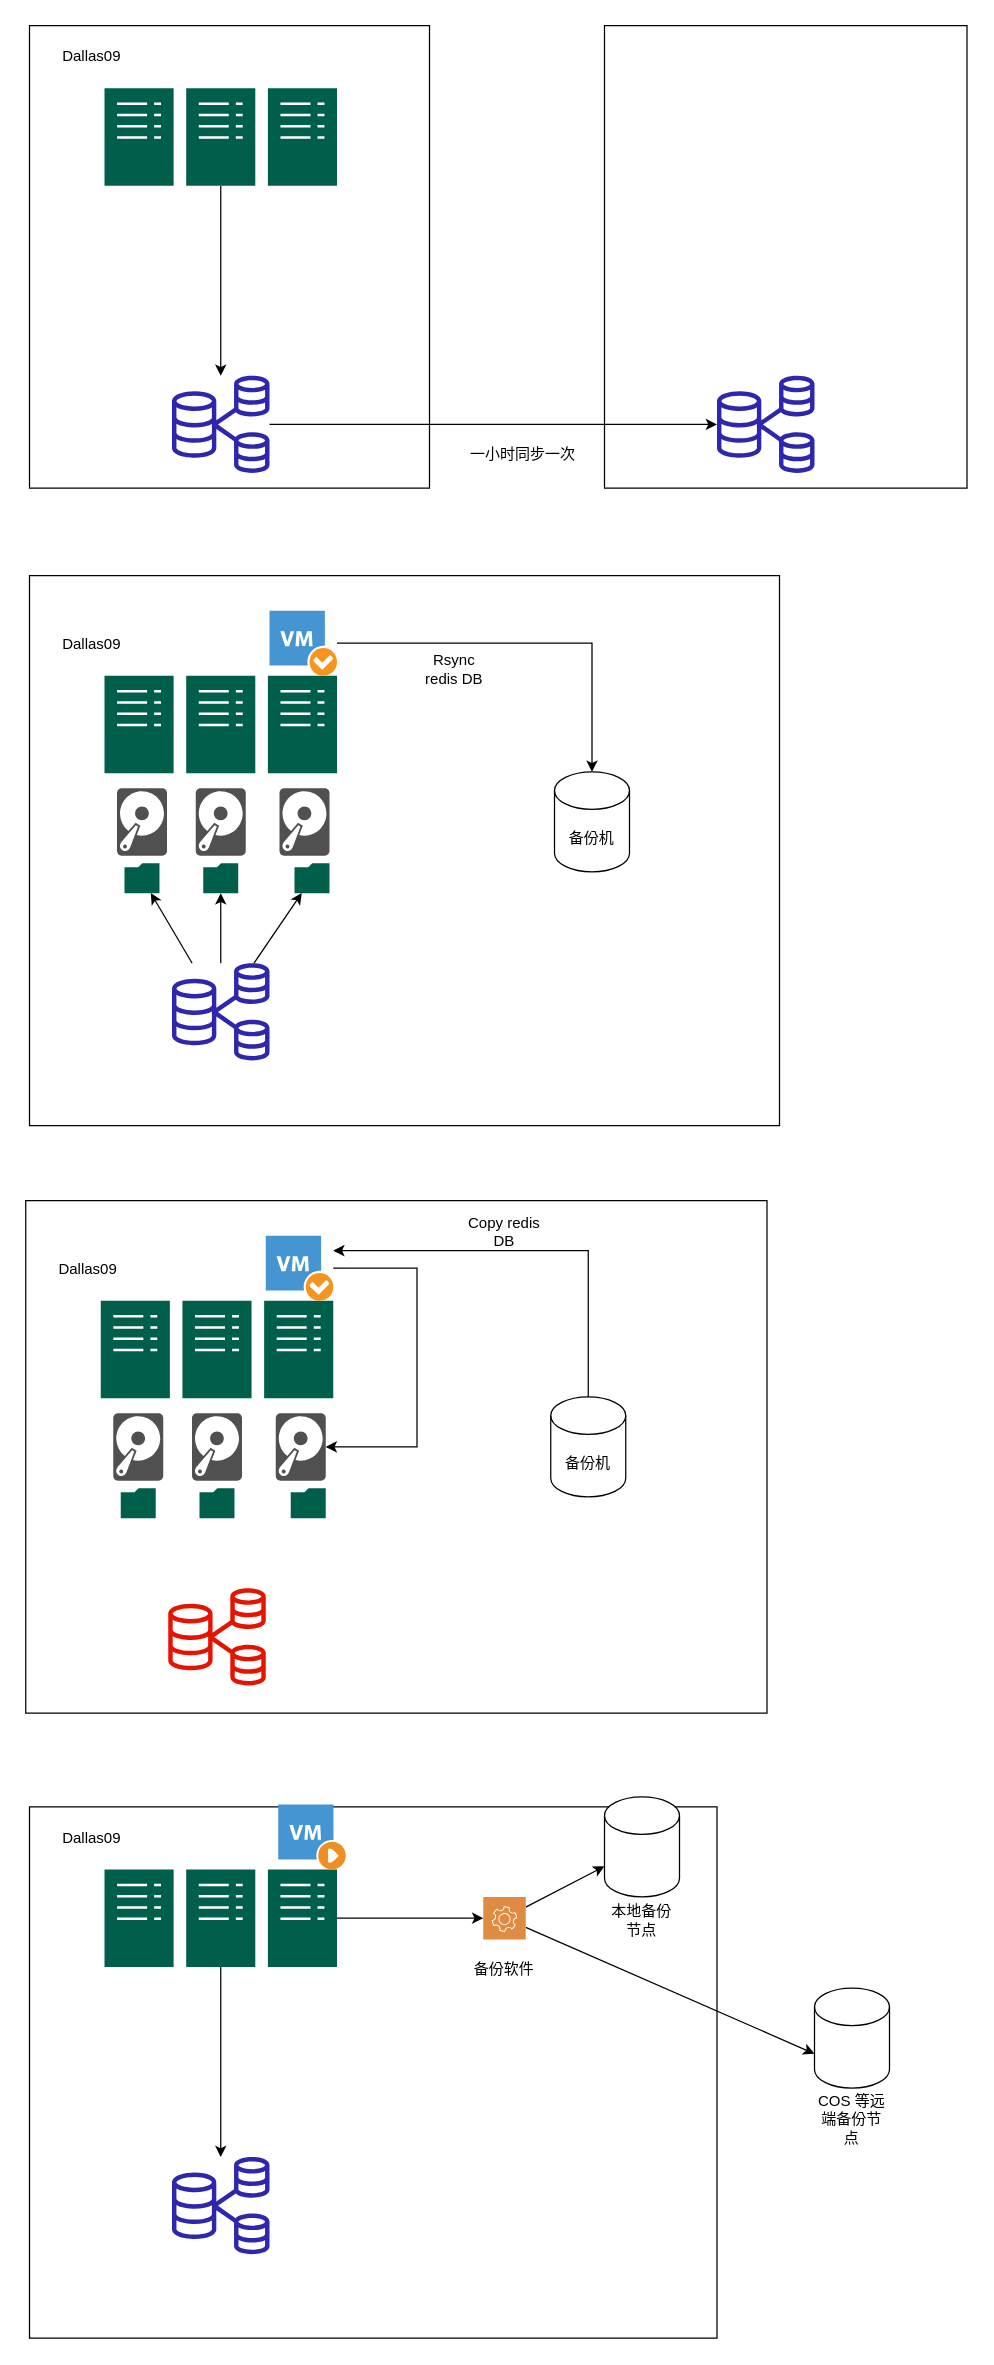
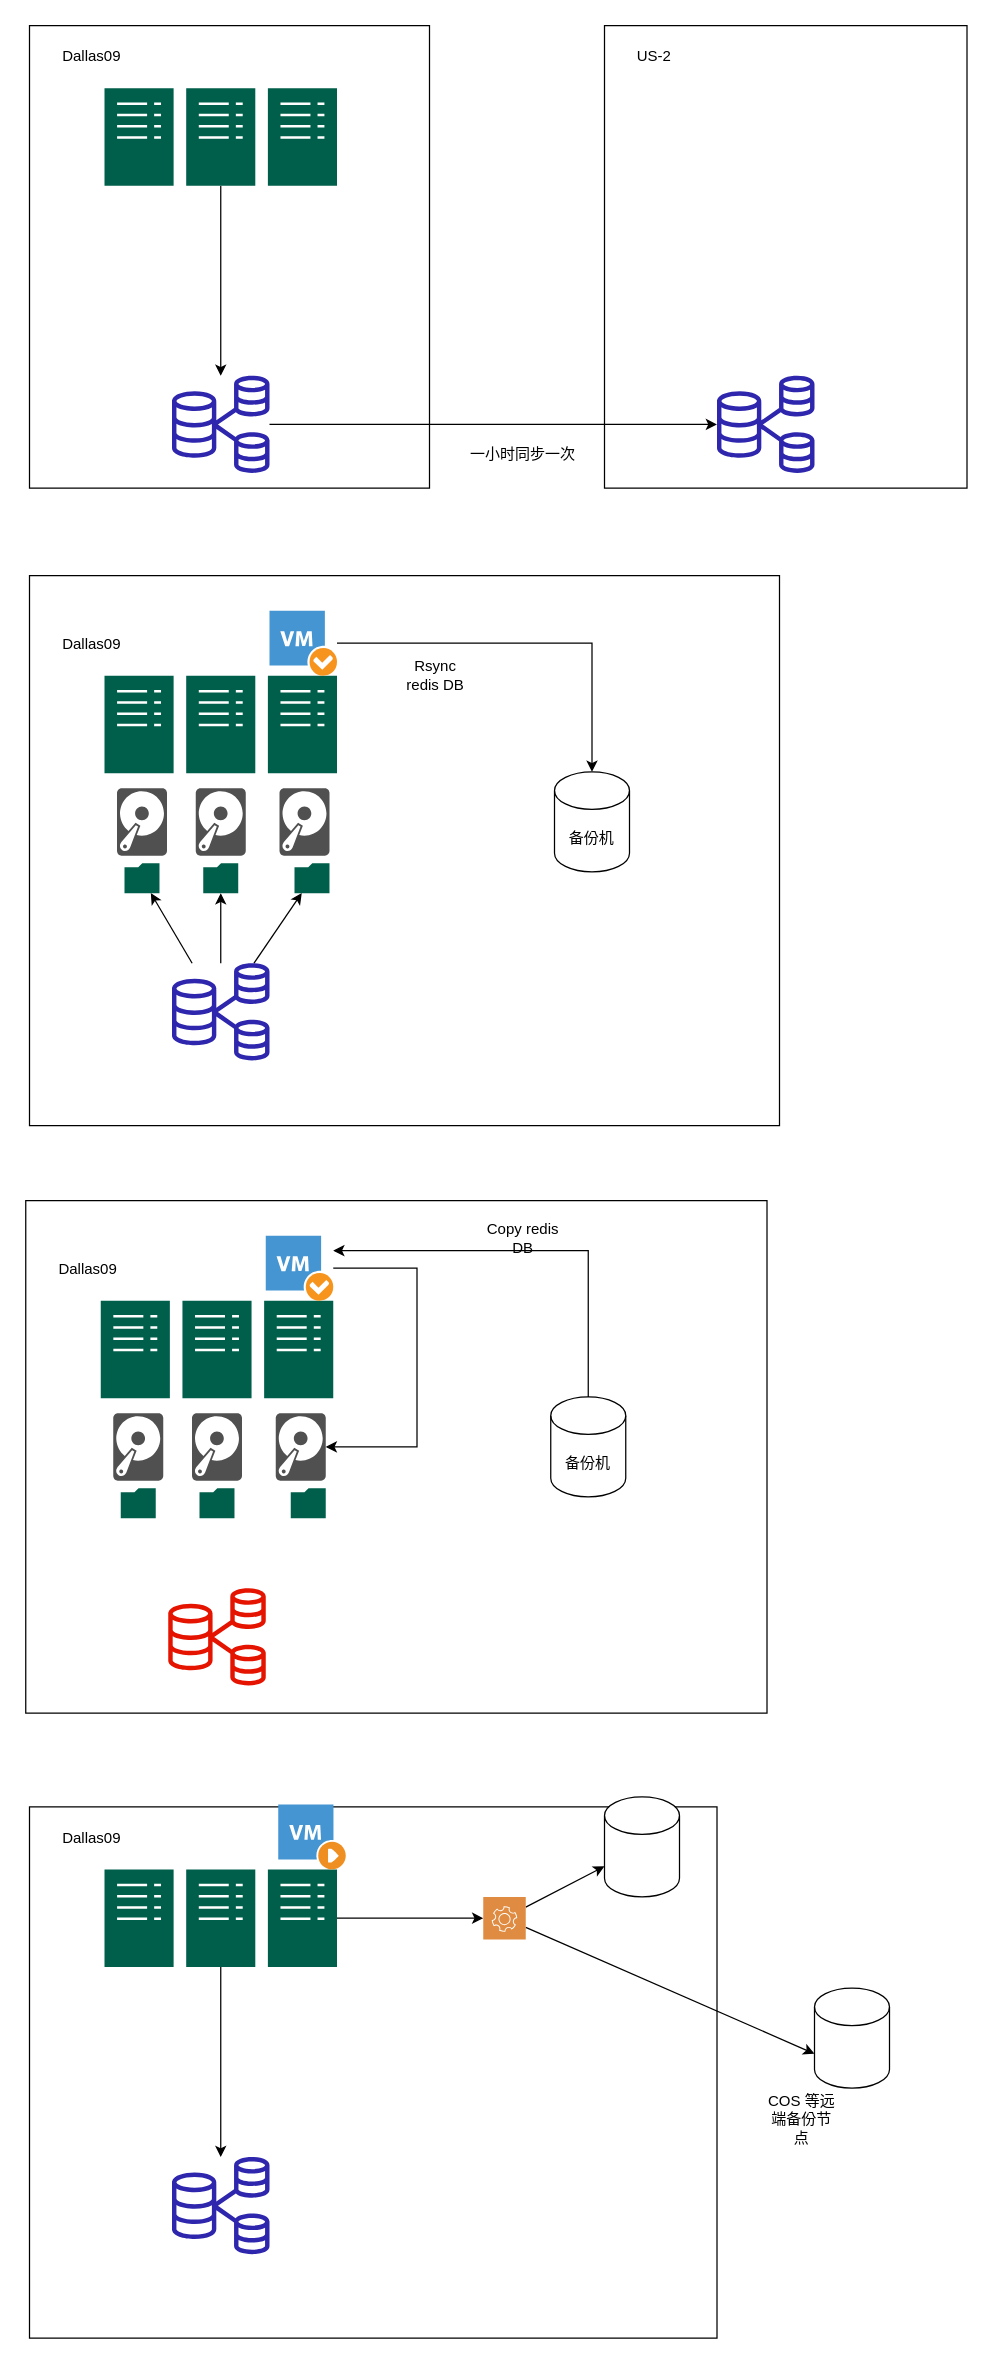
  <mxCell id="0" />
  <mxCell id="1" parent="0" />
  <mxCell id="2" value="" style="rounded=0;whiteSpace=wrap;html=1;" vertex="1" parent="1"><mxGeometry x="483" y="20" width="290" height="370" as="geometry" /></mxCell>
  <mxCell id="3" value="" style="rounded=0;whiteSpace=wrap;html=1;" vertex="1" parent="1"><mxGeometry x="23" y="20" width="320" height="370" as="geometry" /></mxCell>
  <mxCell id="4" style="edgeStyle=orthogonalEdgeStyle;rounded=0;orthogonalLoop=1;jettySize=auto;html=1;" edge="1" parent="1" source="5" target="7"><mxGeometry relative="1" as="geometry" /></mxCell>
  <mxCell id="5" value="" style="sketch=0;pointerEvents=1;shadow=0;dashed=0;html=1;strokeColor=none;fillColor=#005F4B;labelPosition=center;verticalLabelPosition=bottom;verticalAlign=top;align=center;outlineConnect=0;shape=mxgraph.veeam2.server_cluster;" vertex="1" parent="1"><mxGeometry x="83" y="70" width="186" height="78" as="geometry" /></mxCell>
  <mxCell id="6" style="edgeStyle=orthogonalEdgeStyle;rounded=0;orthogonalLoop=1;jettySize=auto;html=1;" edge="1" parent="1" source="7" target="8"><mxGeometry relative="1" as="geometry" /></mxCell>
  <mxCell id="7" value="" style="sketch=0;outlineConnect=0;fontColor=#232F3E;gradientColor=none;fillColor=#2E27AD;strokeColor=none;dashed=0;verticalLabelPosition=bottom;verticalAlign=top;align=center;html=1;fontSize=12;fontStyle=0;aspect=fixed;pointerEvents=1;shape=mxgraph.aws4.rds_multi_az_db_cluster;" vertex="1" parent="1"><mxGeometry x="137" y="300" width="78" height="78" as="geometry" /></mxCell>
  <mxCell id="8" value="" style="sketch=0;outlineConnect=0;fontColor=#232F3E;gradientColor=none;fillColor=#2E27AD;strokeColor=none;dashed=0;verticalLabelPosition=bottom;verticalAlign=top;align=center;html=1;fontSize=12;fontStyle=0;aspect=fixed;pointerEvents=1;shape=mxgraph.aws4.rds_multi_az_db_cluster;" vertex="1" parent="1"><mxGeometry x="573" y="300" width="78" height="78" as="geometry" /></mxCell>
  <mxCell id="9" value="一小时同步一次" style="text;html=1;strokeColor=none;fillColor=none;align=center;verticalAlign=middle;whiteSpace=wrap;rounded=0;" vertex="1" parent="1"><mxGeometry x="333" y="348" width="170" height="30" as="geometry" /></mxCell>
  <mxCell id="10" value="Dallas09" style="text;html=1;strokeColor=none;fillColor=none;align=center;verticalAlign=middle;whiteSpace=wrap;rounded=0;" vertex="1" parent="1"><mxGeometry x="43" y="30" width="60" height="30" as="geometry" /></mxCell>
+ <mxCell id="11" value="US-2" style="text;html=1;strokeColor=none;fillColor=none;align=center;verticalAlign=middle;whiteSpace=wrap;rounded=0;" vertex="1" parent="1"><mxGeometry x="493" y="30" width="60" height="30" as="geometry" /></mxCell>
  <mxCell id="12" value="" style="rounded=0;whiteSpace=wrap;html=1;" vertex="1" parent="1"><mxGeometry x="23" y="460" width="600" height="440" as="geometry" /></mxCell>
  <mxCell id="13" style="edgeStyle=orthogonalEdgeStyle;rounded=0;orthogonalLoop=1;jettySize=auto;html=1;" edge="1" parent="1" source="27" target="26"><mxGeometry relative="1" as="geometry" /></mxCell>
  <mxCell id="14" value="" style="sketch=0;pointerEvents=1;shadow=0;dashed=0;html=1;strokeColor=none;fillColor=#005F4B;labelPosition=center;verticalLabelPosition=bottom;verticalAlign=top;align=center;outlineConnect=0;shape=mxgraph.veeam2.server_cluster;" vertex="1" parent="1"><mxGeometry x="83" y="540" width="186" height="78" as="geometry" /></mxCell>
  <mxCell id="15" style="rounded=0;orthogonalLoop=1;jettySize=auto;html=1;" edge="1" parent="1" source="18" target="23"><mxGeometry relative="1" as="geometry" /></mxCell>
  <mxCell id="16" style="edgeStyle=orthogonalEdgeStyle;rounded=0;orthogonalLoop=1;jettySize=auto;html=1;" edge="1" parent="1" source="18" target="24"><mxGeometry relative="1" as="geometry" /></mxCell>
  <mxCell id="17" style="rounded=0;orthogonalLoop=1;jettySize=auto;html=1;" edge="1" parent="1" source="18" target="25"><mxGeometry relative="1" as="geometry" /></mxCell>
  <mxCell id="18" value="" style="sketch=0;outlineConnect=0;fontColor=#232F3E;gradientColor=none;fillColor=#2E27AD;strokeColor=none;dashed=0;verticalLabelPosition=bottom;verticalAlign=top;align=center;html=1;fontSize=12;fontStyle=0;aspect=fixed;pointerEvents=1;shape=mxgraph.aws4.rds_multi_az_db_cluster;" vertex="1" parent="1"><mxGeometry x="137" y="770" width="78" height="78" as="geometry" /></mxCell>
  <mxCell id="19" value="Dallas09" style="text;html=1;strokeColor=none;fillColor=none;align=center;verticalAlign=middle;whiteSpace=wrap;rounded=0;" vertex="1" parent="1"><mxGeometry x="43" y="500" width="60" height="30" as="geometry" /></mxCell>
  <mxCell id="20" value="" style="sketch=0;pointerEvents=1;shadow=0;dashed=0;html=1;strokeColor=none;fillColor=#505050;labelPosition=center;verticalLabelPosition=bottom;verticalAlign=top;outlineConnect=0;align=center;shape=mxgraph.office.devices.hard_disk;" vertex="1" parent="1"><mxGeometry x="93" y="630" width="40" height="54" as="geometry" /></mxCell>
  <mxCell id="21" value="" style="sketch=0;pointerEvents=1;shadow=0;dashed=0;html=1;strokeColor=none;fillColor=#505050;labelPosition=center;verticalLabelPosition=bottom;verticalAlign=top;outlineConnect=0;align=center;shape=mxgraph.office.devices.hard_disk;" vertex="1" parent="1"><mxGeometry x="156" y="630" width="40" height="54" as="geometry" /></mxCell>
  <mxCell id="22" value="" style="sketch=0;pointerEvents=1;shadow=0;dashed=0;html=1;strokeColor=none;fillColor=#505050;labelPosition=center;verticalLabelPosition=bottom;verticalAlign=top;outlineConnect=0;align=center;shape=mxgraph.office.devices.hard_disk;" vertex="1" parent="1"><mxGeometry x="223" y="630" width="40" height="54" as="geometry" /></mxCell>
  <mxCell id="23" value="" style="sketch=0;pointerEvents=1;shadow=0;dashed=0;html=1;strokeColor=none;fillColor=#005F4B;labelPosition=center;verticalLabelPosition=bottom;verticalAlign=top;align=center;outlineConnect=0;shape=mxgraph.veeam2.folder;" vertex="1" parent="1"><mxGeometry x="99" y="690" width="28.0" height="24" as="geometry" /></mxCell>
  <mxCell id="24" value="" style="sketch=0;pointerEvents=1;shadow=0;dashed=0;html=1;strokeColor=none;fillColor=#005F4B;labelPosition=center;verticalLabelPosition=bottom;verticalAlign=top;align=center;outlineConnect=0;shape=mxgraph.veeam2.folder;" vertex="1" parent="1"><mxGeometry x="162" y="690" width="28.0" height="24" as="geometry" /></mxCell>
  <mxCell id="25" value="" style="sketch=0;pointerEvents=1;shadow=0;dashed=0;html=1;strokeColor=none;fillColor=#005F4B;labelPosition=center;verticalLabelPosition=bottom;verticalAlign=top;align=center;outlineConnect=0;shape=mxgraph.veeam2.folder;" vertex="1" parent="1"><mxGeometry x="235" y="690" width="28.0" height="24" as="geometry" /></mxCell>
  <mxCell id="26" value="备份机" style="shape=cylinder3;whiteSpace=wrap;html=1;boundedLbl=1;backgroundOutline=1;size=15;" vertex="1" parent="1"><mxGeometry x="443" y="617" width="60" height="80" as="geometry" /></mxCell>
  <mxCell id="27" value="" style="shadow=0;dashed=0;html=1;strokeColor=none;fillColor=#4495D1;labelPosition=center;verticalLabelPosition=bottom;verticalAlign=top;align=center;outlineConnect=0;shape=mxgraph.veeam.vm_checked;" vertex="1" parent="1"><mxGeometry x="215" y="488" width="54" height="52" as="geometry" /></mxCell>
- <mxCell id="28" value="Rsync redis DB" style="text;html=1;strokeColor=none;fillColor=none;align=center;verticalAlign=middle;whiteSpace=wrap;rounded=0;" vertex="1" parent="1"><mxGeometry x="333" y="520" width="60" height="30" as="geometry" /></mxCell>
+ <mxCell id="28" value="Rsync redis DB" style="text;html=1;strokeColor=none;fillColor=none;align=center;verticalAlign=middle;whiteSpace=wrap;rounded=0;" vertex="1" parent="1"><mxGeometry x="318" y="525" width="60" height="30" as="geometry" /></mxCell>
  <mxCell id="29" value="" style="rounded=0;whiteSpace=wrap;html=1;" vertex="1" parent="1"><mxGeometry x="20" y="960" width="593" height="410" as="geometry" /></mxCell>
  <mxCell id="30" style="edgeStyle=orthogonalEdgeStyle;rounded=0;orthogonalLoop=1;jettySize=auto;html=1;startArrow=classic;startFill=1;endArrow=none;endFill=0;" edge="1" parent="1" source="42" target="40"><mxGeometry relative="1" as="geometry"><Array as="points"><mxPoint x="470" y="1000" /></Array></mxGeometry></mxCell>
  <mxCell id="31" value="" style="sketch=0;pointerEvents=1;shadow=0;dashed=0;html=1;strokeColor=none;fillColor=#005F4B;labelPosition=center;verticalLabelPosition=bottom;verticalAlign=top;align=center;outlineConnect=0;shape=mxgraph.veeam2.server_cluster;" vertex="1" parent="1"><mxGeometry x="80" y="1040" width="186" height="78" as="geometry" /></mxCell>
  <mxCell id="32" value="" style="sketch=0;outlineConnect=0;fontColor=#232F3E;gradientColor=none;fillColor=#E51400;strokeColor=none;dashed=0;verticalLabelPosition=bottom;verticalAlign=top;align=center;html=1;fontSize=12;fontStyle=0;aspect=fixed;pointerEvents=1;shape=mxgraph.aws4.rds_multi_az_db_cluster;" vertex="1" parent="1"><mxGeometry x="134" y="1270" width="78" height="78" as="geometry" /></mxCell>
  <mxCell id="33" value="Dallas09" style="text;html=1;strokeColor=none;fillColor=none;align=center;verticalAlign=middle;whiteSpace=wrap;rounded=0;" vertex="1" parent="1"><mxGeometry x="40" y="1000" width="60" height="30" as="geometry" /></mxCell>
  <mxCell id="34" value="" style="sketch=0;pointerEvents=1;shadow=0;dashed=0;html=1;strokeColor=none;fillColor=#505050;labelPosition=center;verticalLabelPosition=bottom;verticalAlign=top;outlineConnect=0;align=center;shape=mxgraph.office.devices.hard_disk;" vertex="1" parent="1"><mxGeometry x="90" y="1130" width="40" height="54" as="geometry" /></mxCell>
  <mxCell id="35" value="" style="sketch=0;pointerEvents=1;shadow=0;dashed=0;html=1;strokeColor=none;fillColor=#505050;labelPosition=center;verticalLabelPosition=bottom;verticalAlign=top;outlineConnect=0;align=center;shape=mxgraph.office.devices.hard_disk;" vertex="1" parent="1"><mxGeometry x="153" y="1130" width="40" height="54" as="geometry" /></mxCell>
  <mxCell id="36" value="" style="sketch=0;pointerEvents=1;shadow=0;dashed=0;html=1;strokeColor=none;fillColor=#505050;labelPosition=center;verticalLabelPosition=bottom;verticalAlign=top;outlineConnect=0;align=center;shape=mxgraph.office.devices.hard_disk;" vertex="1" parent="1"><mxGeometry x="220" y="1130" width="40" height="54" as="geometry" /></mxCell>
  <mxCell id="37" value="" style="sketch=0;pointerEvents=1;shadow=0;dashed=0;html=1;strokeColor=none;fillColor=#005F4B;labelPosition=center;verticalLabelPosition=bottom;verticalAlign=top;align=center;outlineConnect=0;shape=mxgraph.veeam2.folder;" vertex="1" parent="1"><mxGeometry x="96" y="1190" width="28.0" height="24" as="geometry" /></mxCell>
  <mxCell id="38" value="" style="sketch=0;pointerEvents=1;shadow=0;dashed=0;html=1;strokeColor=none;fillColor=#005F4B;labelPosition=center;verticalLabelPosition=bottom;verticalAlign=top;align=center;outlineConnect=0;shape=mxgraph.veeam2.folder;" vertex="1" parent="1"><mxGeometry x="159" y="1190" width="28.0" height="24" as="geometry" /></mxCell>
  <mxCell id="39" value="" style="sketch=0;pointerEvents=1;shadow=0;dashed=0;html=1;strokeColor=none;fillColor=#005F4B;labelPosition=center;verticalLabelPosition=bottom;verticalAlign=top;align=center;outlineConnect=0;shape=mxgraph.veeam2.folder;" vertex="1" parent="1"><mxGeometry x="232" y="1190" width="28.0" height="24" as="geometry" /></mxCell>
  <mxCell id="40" value="备份机" style="shape=cylinder3;whiteSpace=wrap;html=1;boundedLbl=1;backgroundOutline=1;size=15;" vertex="1" parent="1"><mxGeometry x="440" y="1117" width="60" height="80" as="geometry" /></mxCell>
  <mxCell id="41" style="edgeStyle=orthogonalEdgeStyle;rounded=0;orthogonalLoop=1;jettySize=auto;html=1;" edge="1" parent="1" source="42" target="36"><mxGeometry relative="1" as="geometry"><Array as="points"><mxPoint x="333" y="1014" /><mxPoint x="333" y="1157" /></Array></mxGeometry></mxCell>
  <mxCell id="42" value="" style="shadow=0;dashed=0;html=1;strokeColor=none;fillColor=#4495D1;labelPosition=center;verticalLabelPosition=bottom;verticalAlign=top;align=center;outlineConnect=0;shape=mxgraph.veeam.vm_checked;" vertex="1" parent="1"><mxGeometry x="212" y="988" width="54" height="52" as="geometry" /></mxCell>
- <mxCell id="43" value="Copy redis DB" style="text;html=1;strokeColor=none;fillColor=none;align=center;verticalAlign=middle;whiteSpace=wrap;rounded=0;" vertex="1" parent="1"><mxGeometry x="373" y="970" width="60" height="30" as="geometry" /></mxCell>
+ <mxCell id="43" value="Copy redis DB" style="text;html=1;strokeColor=none;fillColor=none;align=center;verticalAlign=middle;whiteSpace=wrap;rounded=0;" vertex="1" parent="1"><mxGeometry x="388" y="975" width="60" height="30" as="geometry" /></mxCell>
  <mxCell id="44" value="" style="rounded=0;whiteSpace=wrap;html=1;" vertex="1" parent="1"><mxGeometry x="23" y="1445" width="550" height="425" as="geometry" /></mxCell>
  <mxCell id="45" style="edgeStyle=orthogonalEdgeStyle;rounded=0;orthogonalLoop=1;jettySize=auto;html=1;" edge="1" parent="1" source="47" target="48"><mxGeometry relative="1" as="geometry" /></mxCell>
  <mxCell id="46" style="edgeStyle=orthogonalEdgeStyle;rounded=0;orthogonalLoop=1;jettySize=auto;html=1;" edge="1" parent="1" source="47" target="53"><mxGeometry relative="1" as="geometry" /></mxCell>
  <mxCell id="47" value="" style="sketch=0;pointerEvents=1;shadow=0;dashed=0;html=1;strokeColor=none;fillColor=#005F4B;labelPosition=center;verticalLabelPosition=bottom;verticalAlign=top;align=center;outlineConnect=0;shape=mxgraph.veeam2.server_cluster;" vertex="1" parent="1"><mxGeometry x="83" y="1495" width="186" height="78" as="geometry" /></mxCell>
  <mxCell id="48" value="" style="sketch=0;outlineConnect=0;fontColor=#232F3E;gradientColor=none;fillColor=#2E27AD;strokeColor=none;dashed=0;verticalLabelPosition=bottom;verticalAlign=top;align=center;html=1;fontSize=12;fontStyle=0;aspect=fixed;pointerEvents=1;shape=mxgraph.aws4.rds_multi_az_db_cluster;" vertex="1" parent="1"><mxGeometry x="137" y="1725" width="78" height="78" as="geometry" /></mxCell>
  <mxCell id="49" value="Dallas09" style="text;html=1;strokeColor=none;fillColor=none;align=center;verticalAlign=middle;whiteSpace=wrap;rounded=0;" vertex="1" parent="1"><mxGeometry x="43" y="1455" width="60" height="30" as="geometry" /></mxCell>
  <mxCell id="50" value="" style="shadow=0;dashed=0;html=1;strokeColor=none;fillColor=#4495D1;labelPosition=center;verticalLabelPosition=bottom;verticalAlign=top;align=center;outlineConnect=0;shape=mxgraph.veeam.2d.vm_running;" vertex="1" parent="1"><mxGeometry x="222" y="1443" width="54" height="52" as="geometry" /></mxCell>
  <mxCell id="51" style="rounded=0;orthogonalLoop=1;jettySize=auto;html=1;" edge="1" parent="1" source="53" target="55"><mxGeometry relative="1" as="geometry" /></mxCell>
  <mxCell id="52" style="rounded=0;orthogonalLoop=1;jettySize=auto;html=1;entryX=0;entryY=0;entryDx=0;entryDy=52.5;entryPerimeter=0;" edge="1" parent="1" source="53" target="57"><mxGeometry relative="1" as="geometry" /></mxCell>
  <mxCell id="53" value="" style="sketch=0;pointerEvents=1;shadow=0;dashed=0;html=1;strokeColor=none;fillColor=#DF8C42;labelPosition=center;verticalLabelPosition=bottom;verticalAlign=top;align=center;outlineConnect=0;shape=mxgraph.veeam2.application;" vertex="1" parent="1"><mxGeometry x="386" y="1517" width="34" height="34" as="geometry" /></mxCell>
- <mxCell id="54" value="备份软件" style="text;html=1;strokeColor=none;fillColor=none;align=center;verticalAlign=middle;whiteSpace=wrap;rounded=0;" vertex="1" parent="1"><mxGeometry x="373" y="1560" width="60" height="30" as="geometry" /></mxCell>
  <mxCell id="55" value="" style="shape=cylinder3;whiteSpace=wrap;html=1;boundedLbl=1;backgroundOutline=1;size=15;" vertex="1" parent="1"><mxGeometry x="483" y="1437" width="60" height="80" as="geometry" /></mxCell>
- <mxCell id="56" value="本地备份节点" style="text;html=1;strokeColor=none;fillColor=none;align=center;verticalAlign=middle;whiteSpace=wrap;rounded=0;" vertex="1" parent="1"><mxGeometry x="483" y="1521" width="60" height="30" as="geometry" /></mxCell>
  <mxCell id="57" value="" style="shape=cylinder3;whiteSpace=wrap;html=1;boundedLbl=1;backgroundOutline=1;size=15;" vertex="1" parent="1"><mxGeometry x="651" y="1590" width="60" height="80" as="geometry" /></mxCell>
- <mxCell id="58" value="COS 等远端备份节点" style="text;html=1;strokeColor=none;fillColor=none;align=center;verticalAlign=middle;whiteSpace=wrap;rounded=0;" vertex="1" parent="1"><mxGeometry x="651" y="1680" width="60" height="30" as="geometry" /></mxCell>
+ <mxCell id="58" value="COS 等远端备份节点" style="text;html=1;strokeColor=none;fillColor=none;align=center;verticalAlign=middle;whiteSpace=wrap;rounded=0;" vertex="1" parent="1"><mxGeometry x="611" y="1680" width="60" height="30" as="geometry" /></mxCell>
